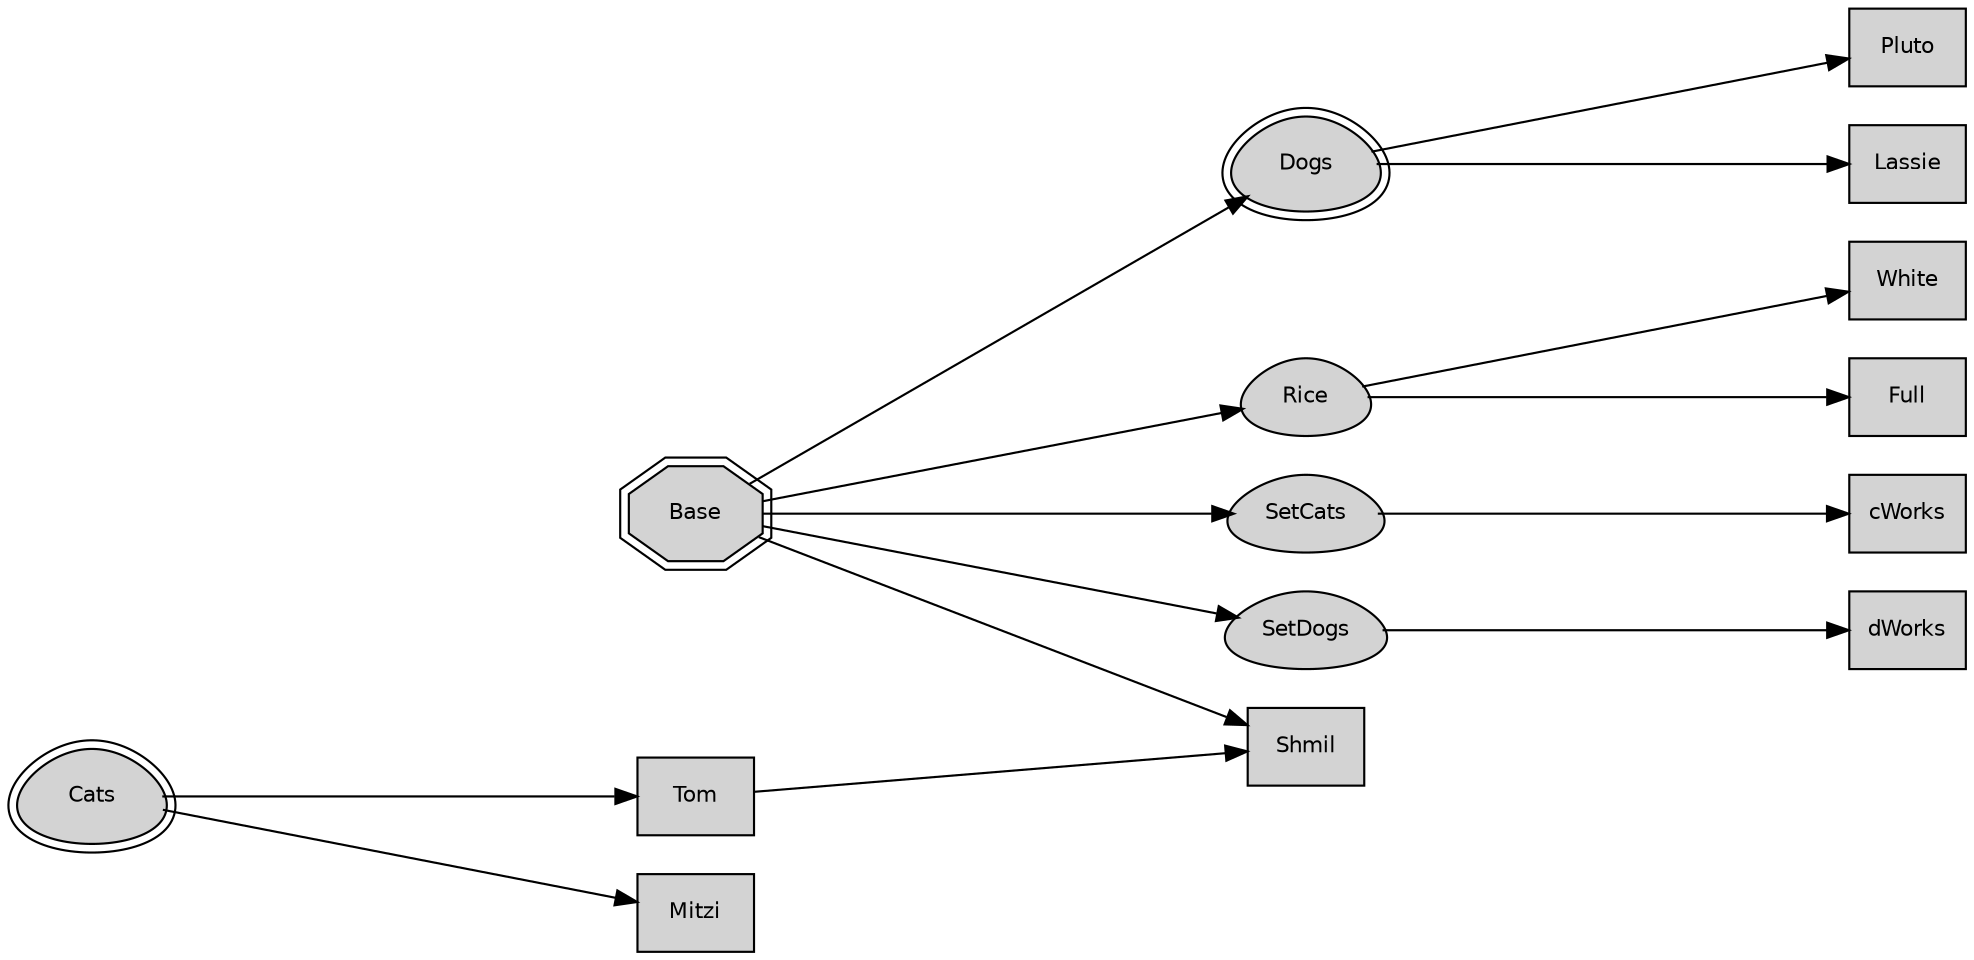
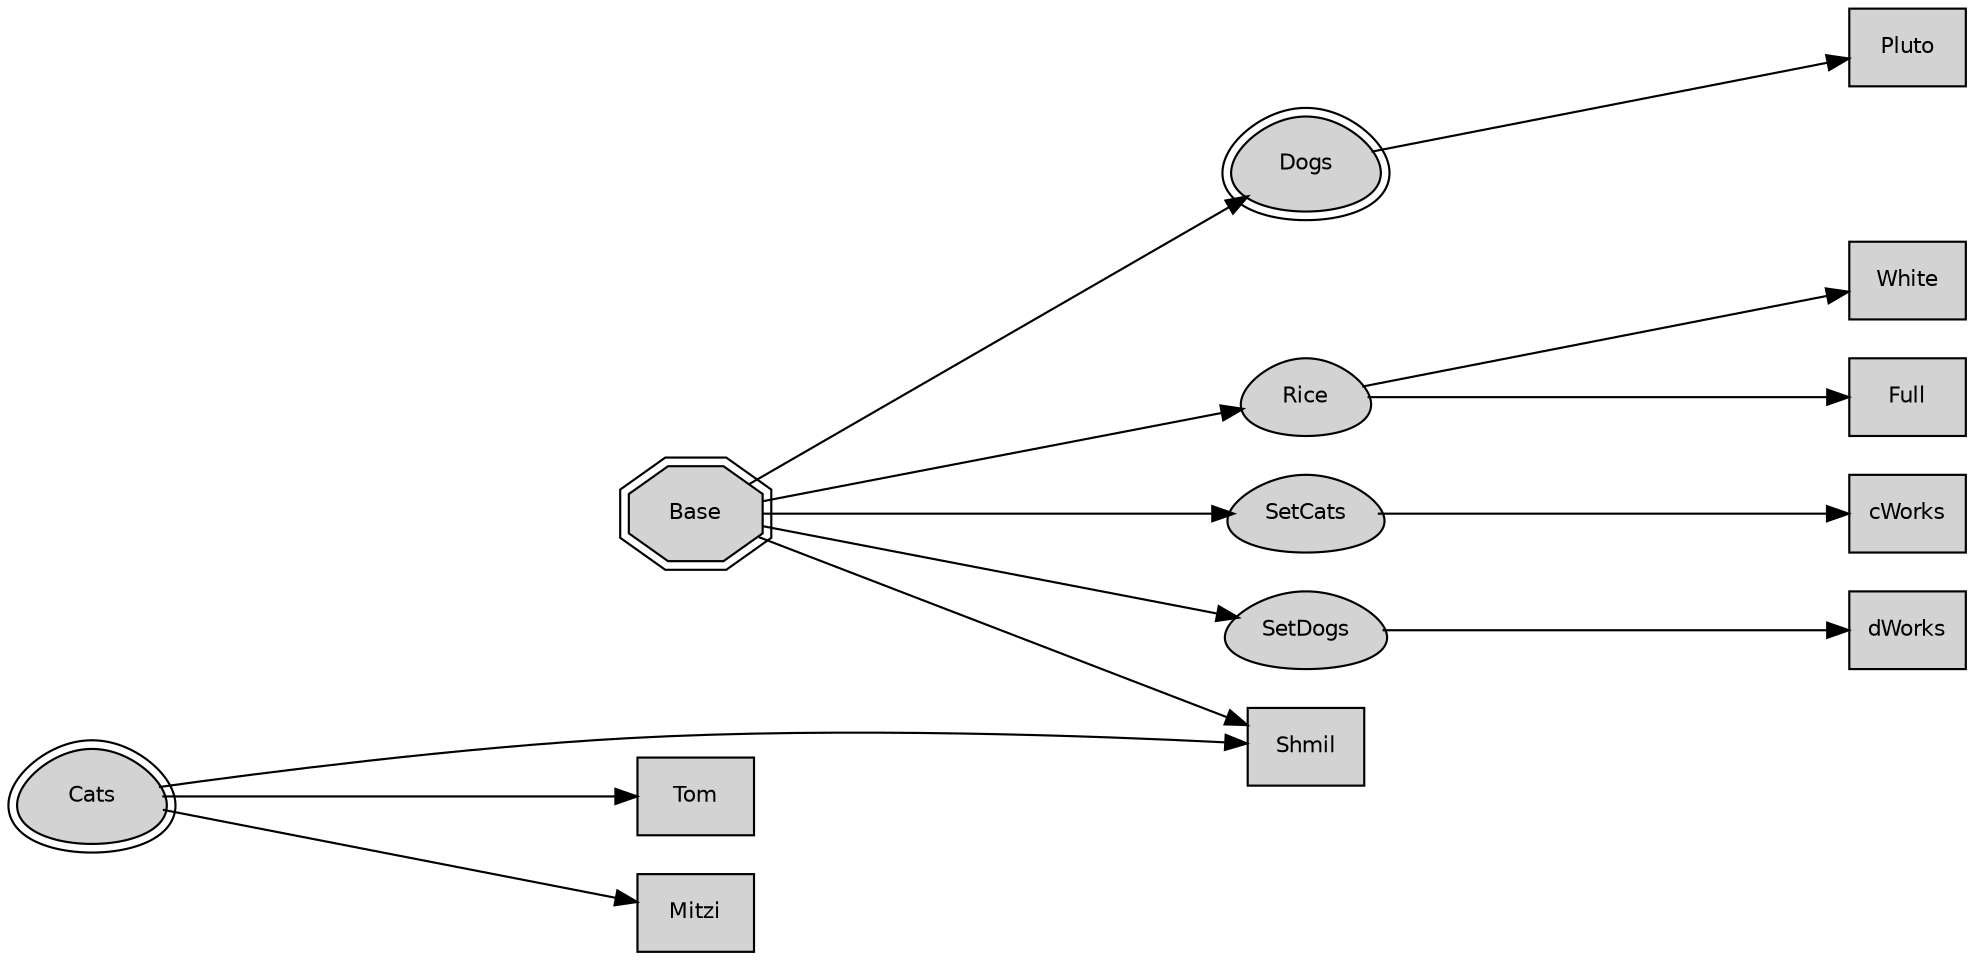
  digraph {
    rankdir=LR
    ranksep=3
    node [fillcolor=lightgray fontname=Helvetica fontsize=10 shape=box style=filled]
    edge [fontname=Helvetica fontsize=10]
    n1 [label=Base peripheries=2 shape=octagon]
    n2 [label=Dogs peripheries=2 shape=egg]
    n3 [label=Rice shape=egg]
    n4 [label=SetCats shape=egg]
    n5 [label=SetDogs shape=egg]
    n6 [label=Shmil]
    n7 [label=Pluto]
-   n8 [label=Lassie]
    n9 [label=Cats peripheries=2 shape=egg]
    n10 [label=Tom]
    n11 [label=Mitzi]
    n12 [label=White]
    n13 [label=Full]
    n14 [label=cWorks]
    n15 [label=dWorks]
    n1 -> n2
    n1 -> n3
    n1 -> n4
    n1 -> n5
    n1 -> n6
    n2 -> n7
-   n2 -> n8
    n3 -> n12
    n3 -> n13
    n4 -> n14
    n5 -> n15
-   n10 -> n6
+   n9 -> n6
    n9 -> n10
    n9 -> n11
  }
